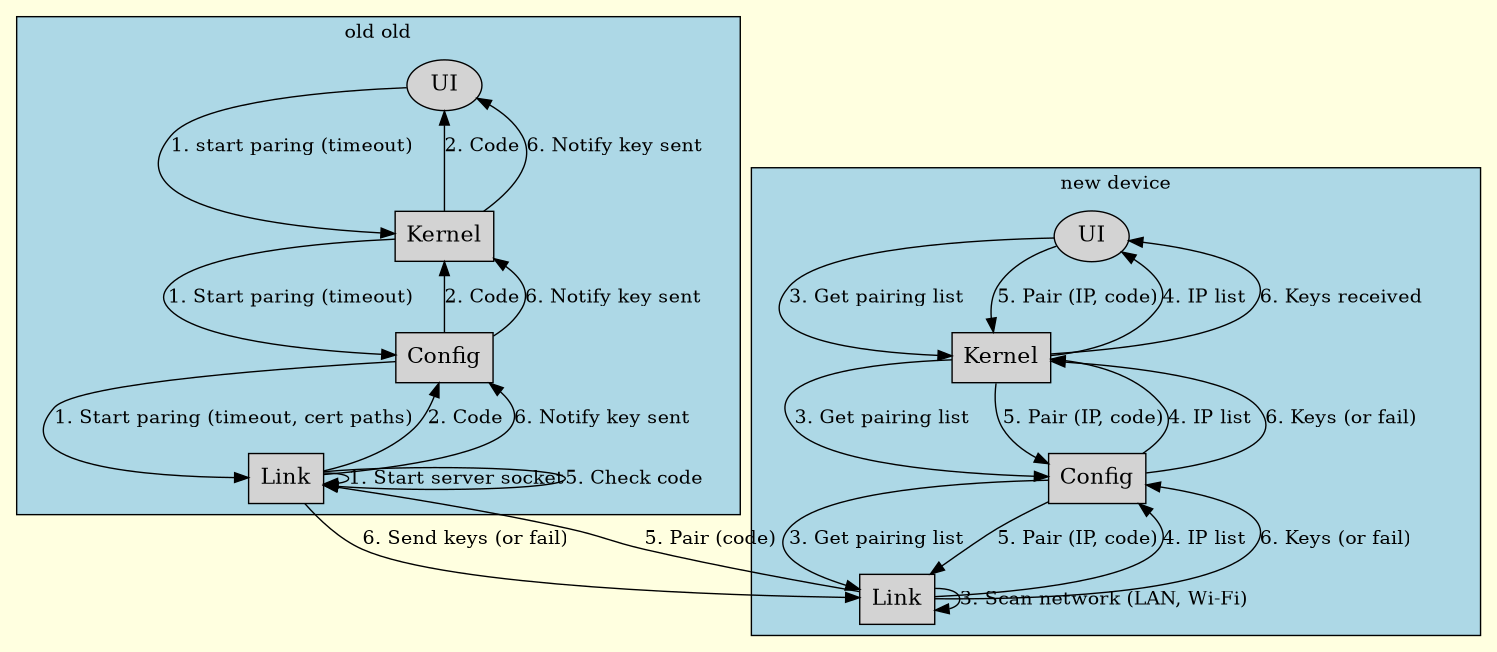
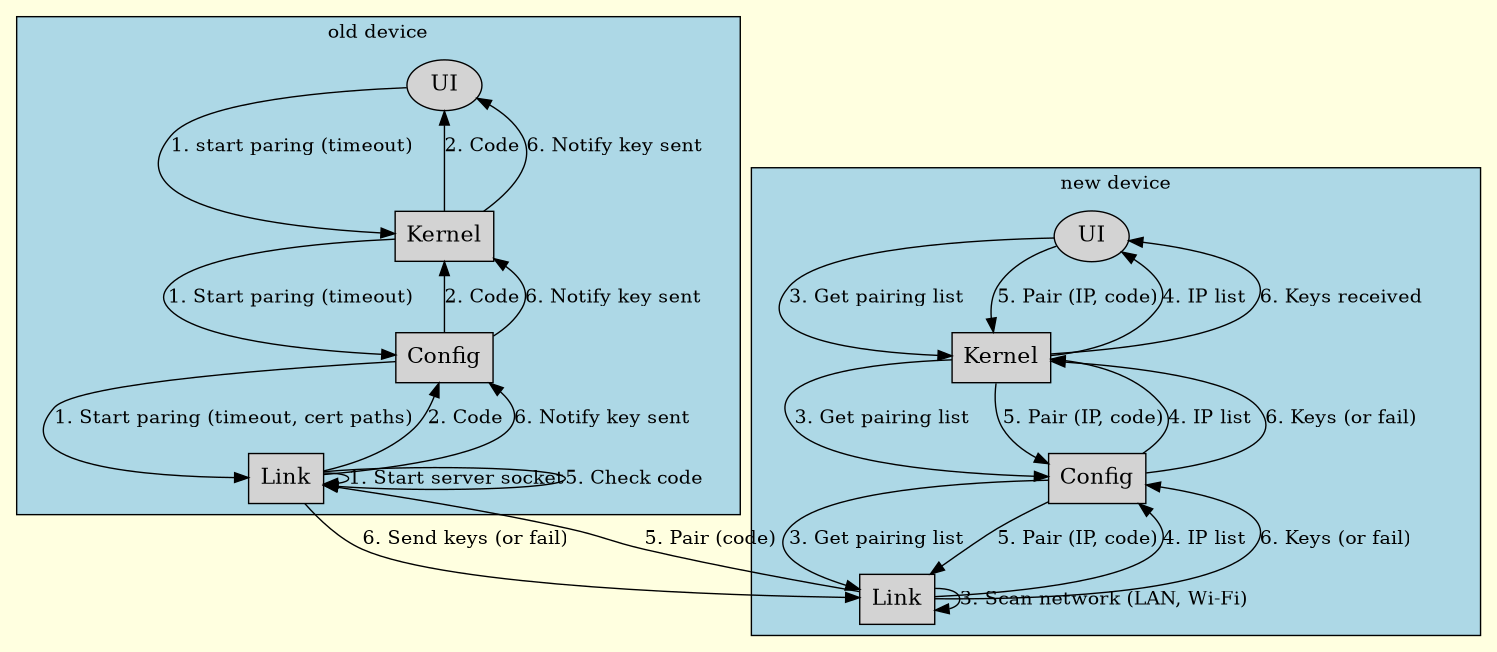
  digraph {
    bgcolor=lightyellow
    compound=true
    style=filled
    node [fontsize=16 shape=box style=filled]
    dummy_0 [shape=point style=invis]
    n2 [label=UI shape=ellipse]
    n3 [label=Kernel]
    n4 [label=Config]
    n5 [label=Link]
    dummy_1 [shape=point style=invis]
    n7 [label=UI shape=ellipse]
    n8 [label=Kernel]
    n9 [label=Config]
    n10 [label=Link]
    subgraph cluster_1 {
      bgcolor=lightblue
-     label="old old"
+     label="old device"
      dummy_0
      n2
      n3
      n4
      n5
    }
    subgraph cluster_2 {
      bgcolor=lightblue
      label="new device"
      dummy_1
      n7
      n8
      n9
      n10
    }
    n2 -> n3 [label="1. start paring (timeout)"]
    n3 -> n2 [label="2. Code"]
    n3 -> n2 [label="6. Notify key sent"]
    n3 -> n4 [label="1. Start paring (timeout)"]
    n4 -> n3 [label="2. Code"]
    n4 -> n3 [label="6. Notify key sent"]
    n4 -> n5 [label="1. Start paring (timeout, cert paths)"]
    n5 -> n4 [label="2. Code"]
    n5 -> n4 [label="6. Notify key sent"]
    n5 -> n5 [label="1. Start server socket"]
    n5 -> n5 [label="5. Check code"]
    n5 -> n10 [label="6. Send keys (or fail)"]
    n7 -> n8 [label="3. Get pairing list"]
    n7 -> n8 [label="5. Pair (IP, code)"]
    n8 -> n7 [label="4. IP list"]
    n8 -> n7 [label="6. Keys received"]
    n8 -> n9 [label="3. Get pairing list"]
    n8 -> n9 [label="5. Pair (IP, code)"]
    n9 -> n8 [label="4. IP list"]
    n9 -> n8 [label="6. Keys (or fail)"]
    n9 -> n10 [label="3. Get pairing list"]
    n9 -> n10 [label="5. Pair (IP, code)"]
    n10 -> n5 [label="5. Pair (code)"]
    n10 -> n9 [label="4. IP list"]
    n10 -> n9 [label="6. Keys (or fail)"]
    n10 -> n10 [label="3. Scan network (LAN, Wi-Fi)"]
  }
